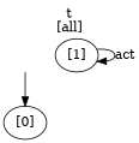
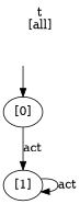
  digraph {
    label="t\n[all]"
    labelloc=t
    rankdir=TB
    node [shape=ellipse]
    I [height=0.5 style=invis width=0]
    n2 [height=0.5 label="[0]" width=0.5]
    n3 [height=0.5 label="[1]" width=0.5]
    I -> n2
+   n2 -> n3 [label=act]
    n3 -> n3 [label=act]
  }
